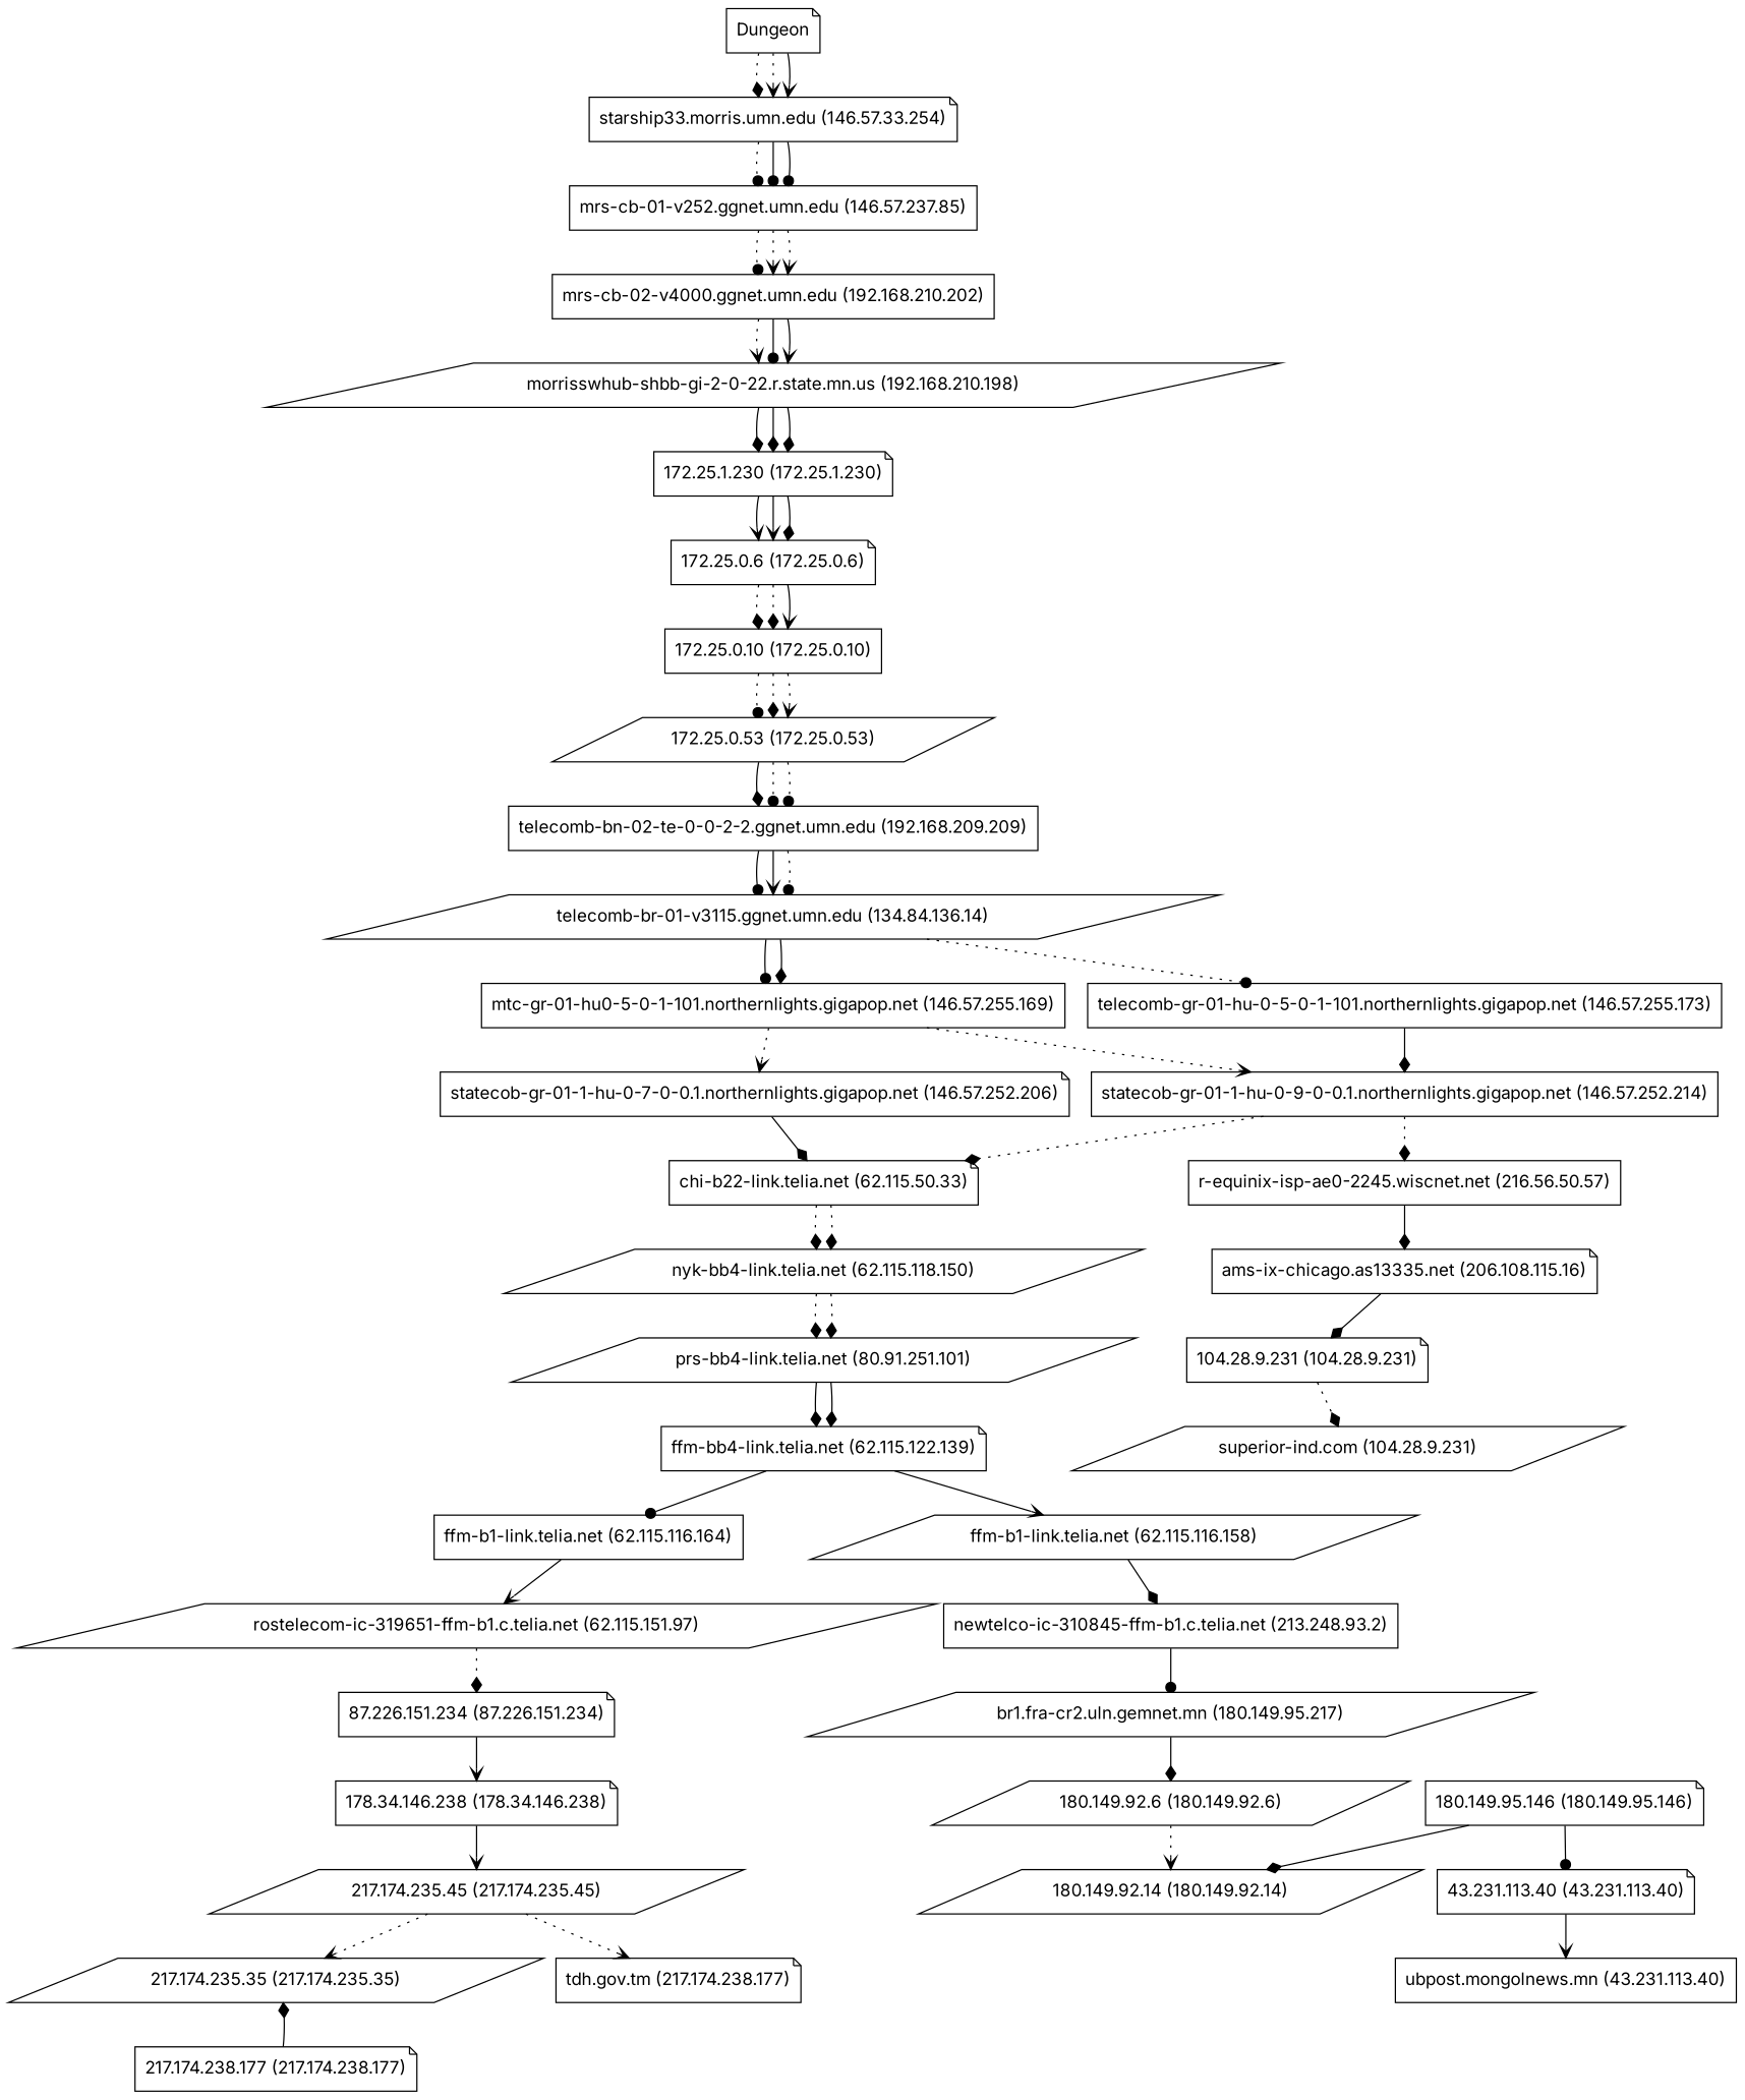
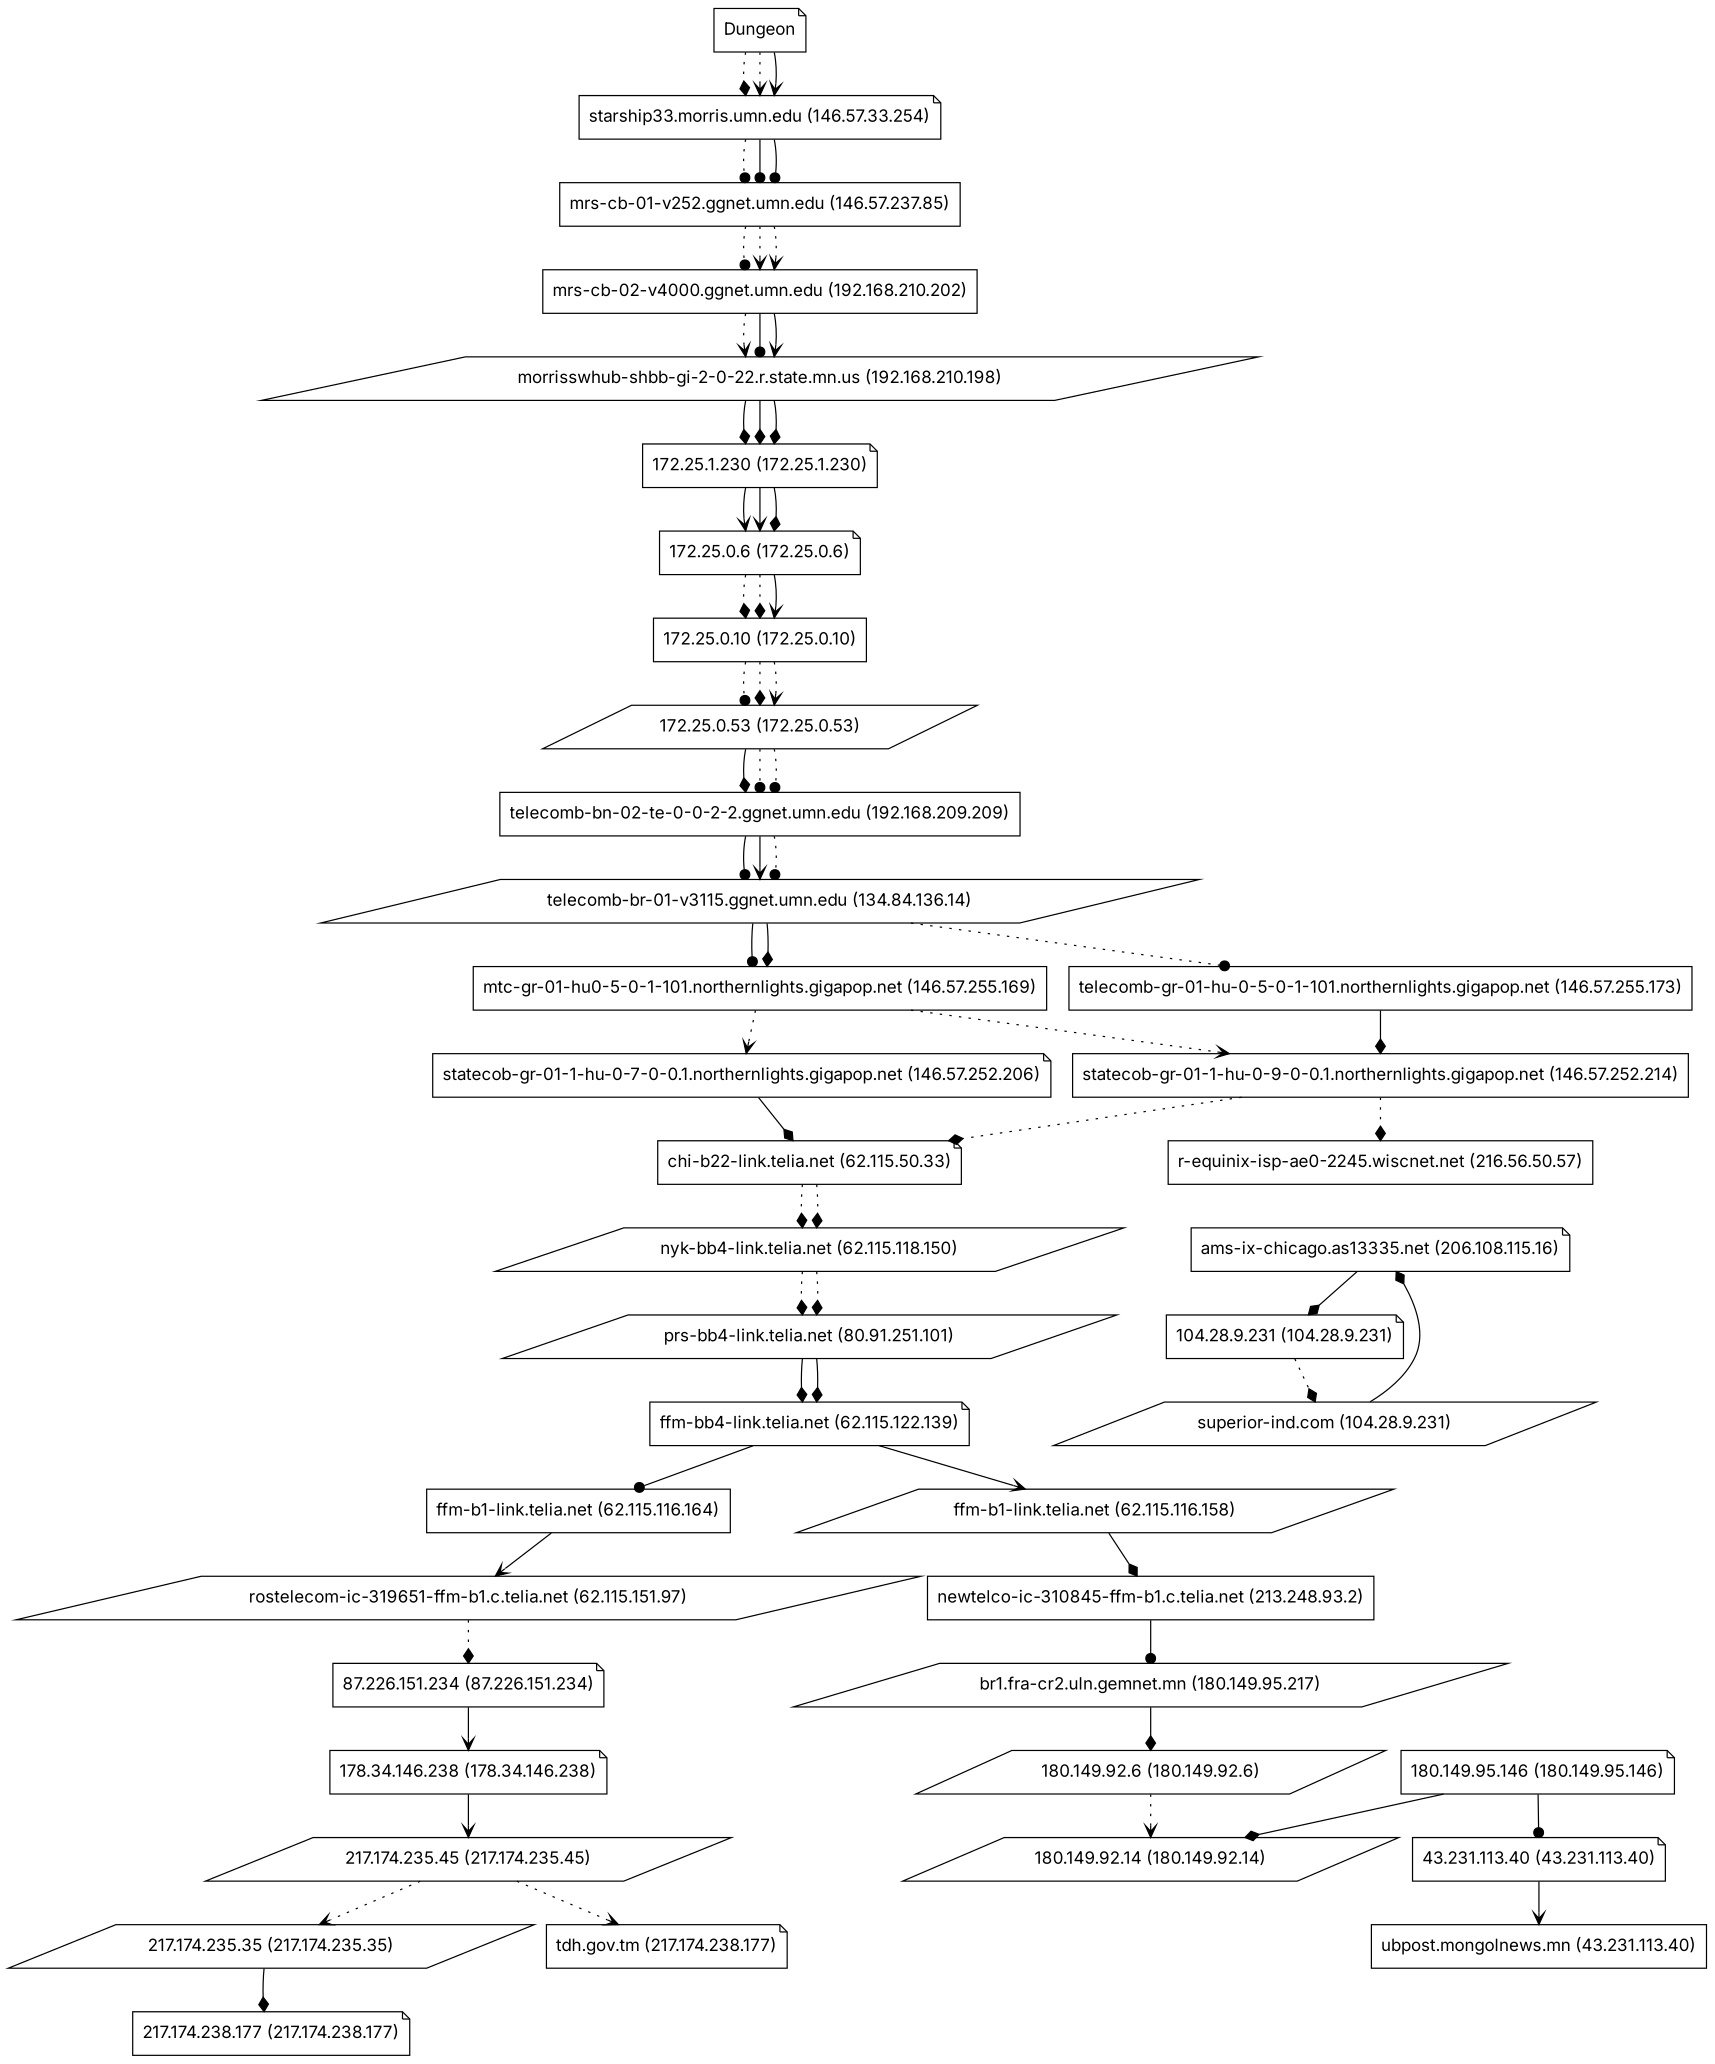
  digraph {
    fontname=Inter
    node [fontname=Inter shape=note]
    edge [arrowhead=diamond fontname=Inter style=solid]
    Dungeon
    "starship33.morris.umn.edu (146.57.33.254)"
    "mrs-cb-01-v252.ggnet.umn.edu (146.57.237.85)" [shape=box]
    "mrs-cb-02-v4000.ggnet.umn.edu (192.168.210.202)" [shape=box]
    "morrisswhub-shbb-gi-2-0-22.r.state.mn.us (192.168.210.198)" [shape=parallelogram]
    "172.25.1.230 (172.25.1.230)"
    "172.25.0.6 (172.25.0.6)"
    "172.25.0.10 (172.25.0.10)" [shape=box]
    "172.25.0.53 (172.25.0.53)" [shape=parallelogram]
    "telecomb-bn-02-te-0-0-2-2.ggnet.umn.edu (192.168.209.209)" [shape=box]
    "telecomb-br-01-v3115.ggnet.umn.edu (134.84.136.14)" [shape=parallelogram]
    "mtc-gr-01-hu0-5-0-1-101.northernlights.gigapop.net (146.57.255.169)" [shape=box]
    "telecomb-gr-01-hu-0-5-0-1-101.northernlights.gigapop.net (146.57.255.173)" [shape=box]
    "statecob-gr-01-1-hu-0-7-0-0.1.northernlights.gigapop.net (146.57.252.206)"
    "statecob-gr-01-1-hu-0-9-0-0.1.northernlights.gigapop.net (146.57.252.214)" [shape=box]
    "chi-b22-link.telia.net (62.115.50.33)"
    "r-equinix-isp-ae0-2245.wiscnet.net (216.56.50.57)" [shape=box]
    "nyk-bb4-link.telia.net (62.115.118.150)" [shape=parallelogram]
    "prs-bb4-link.telia.net (80.91.251.101)" [shape=parallelogram]
    "ffm-bb4-link.telia.net (62.115.122.139)"
    "ffm-b1-link.telia.net (62.115.116.164)" [shape=box]
    "ffm-b1-link.telia.net (62.115.116.158)" [shape=parallelogram]
    "rostelecom-ic-319651-ffm-b1.c.telia.net (62.115.151.97)" [shape=parallelogram]
    "newtelco-ic-310845-ffm-b1.c.telia.net (213.248.93.2)" [shape=box]
    "87.226.151.234 (87.226.151.234)"
    "178.34.146.238 (178.34.146.238)"
    "217.174.235.45 (217.174.235.45)" [shape=parallelogram]
    "217.174.235.35 (217.174.235.35)" [shape=parallelogram]
    "tdh.gov.tm (217.174.238.177)"
    "217.174.238.177 (217.174.238.177)"
    "ams-ix-chicago.as13335.net (206.108.115.16)"
    "104.28.9.231 (104.28.9.231)"
    "superior-ind.com (104.28.9.231)" [shape=parallelogram]
    "br1.fra-cr2.uln.gemnet.mn (180.149.95.217)" [shape=parallelogram]
    "180.149.92.6 (180.149.92.6)" [shape=parallelogram]
    "180.149.92.14 (180.149.92.14)" [shape=parallelogram]
    "180.149.95.146 (180.149.95.146)"
    "43.231.113.40 (43.231.113.40)"
    "ubpost.mongolnews.mn (43.231.113.40)" [shape=box]
    Dungeon -> "starship33.morris.umn.edu (146.57.33.254)" [style=dotted]
    Dungeon -> "starship33.morris.umn.edu (146.57.33.254)" [arrowhead=vee style=dotted]
    Dungeon -> "starship33.morris.umn.edu (146.57.33.254)" [arrowhead=vee]
    "starship33.morris.umn.edu (146.57.33.254)" -> "mrs-cb-01-v252.ggnet.umn.edu (146.57.237.85)" [arrowhead=dot style=dotted]
    "starship33.morris.umn.edu (146.57.33.254)" -> "mrs-cb-01-v252.ggnet.umn.edu (146.57.237.85)" [arrowhead=dot]
    "starship33.morris.umn.edu (146.57.33.254)" -> "mrs-cb-01-v252.ggnet.umn.edu (146.57.237.85)" [arrowhead=dot]
    "mrs-cb-01-v252.ggnet.umn.edu (146.57.237.85)" -> "mrs-cb-02-v4000.ggnet.umn.edu (192.168.210.202)" [arrowhead=dot style=dotted]
    "mrs-cb-01-v252.ggnet.umn.edu (146.57.237.85)" -> "mrs-cb-02-v4000.ggnet.umn.edu (192.168.210.202)" [arrowhead=vee style=dotted]
    "mrs-cb-01-v252.ggnet.umn.edu (146.57.237.85)" -> "mrs-cb-02-v4000.ggnet.umn.edu (192.168.210.202)" [arrowhead=vee style=dotted]
    "mrs-cb-02-v4000.ggnet.umn.edu (192.168.210.202)" -> "morrisswhub-shbb-gi-2-0-22.r.state.mn.us (192.168.210.198)" [arrowhead=vee style=dotted]
    "mrs-cb-02-v4000.ggnet.umn.edu (192.168.210.202)" -> "morrisswhub-shbb-gi-2-0-22.r.state.mn.us (192.168.210.198)" [arrowhead=dot]
    "mrs-cb-02-v4000.ggnet.umn.edu (192.168.210.202)" -> "morrisswhub-shbb-gi-2-0-22.r.state.mn.us (192.168.210.198)" [arrowhead=vee]
    "morrisswhub-shbb-gi-2-0-22.r.state.mn.us (192.168.210.198)" -> "172.25.1.230 (172.25.1.230)"
    "morrisswhub-shbb-gi-2-0-22.r.state.mn.us (192.168.210.198)" -> "172.25.1.230 (172.25.1.230)"
    "morrisswhub-shbb-gi-2-0-22.r.state.mn.us (192.168.210.198)" -> "172.25.1.230 (172.25.1.230)"
    "172.25.1.230 (172.25.1.230)" -> "172.25.0.6 (172.25.0.6)" [arrowhead=vee]
    "172.25.1.230 (172.25.1.230)" -> "172.25.0.6 (172.25.0.6)" [arrowhead=vee]
    "172.25.1.230 (172.25.1.230)" -> "172.25.0.6 (172.25.0.6)"
    "172.25.0.6 (172.25.0.6)" -> "172.25.0.10 (172.25.0.10)" [style=dotted]
    "172.25.0.6 (172.25.0.6)" -> "172.25.0.10 (172.25.0.10)" [style=dotted]
    "172.25.0.6 (172.25.0.6)" -> "172.25.0.10 (172.25.0.10)" [arrowhead=vee]
    "172.25.0.10 (172.25.0.10)" -> "172.25.0.53 (172.25.0.53)" [arrowhead=dot style=dotted]
    "172.25.0.10 (172.25.0.10)" -> "172.25.0.53 (172.25.0.53)" [style=dotted]
    "172.25.0.10 (172.25.0.10)" -> "172.25.0.53 (172.25.0.53)" [arrowhead=vee style=dotted]
    "172.25.0.53 (172.25.0.53)" -> "telecomb-bn-02-te-0-0-2-2.ggnet.umn.edu (192.168.209.209)"
    "172.25.0.53 (172.25.0.53)" -> "telecomb-bn-02-te-0-0-2-2.ggnet.umn.edu (192.168.209.209)" [arrowhead=dot style=dotted]
    "172.25.0.53 (172.25.0.53)" -> "telecomb-bn-02-te-0-0-2-2.ggnet.umn.edu (192.168.209.209)" [arrowhead=dot style=dotted]
    "telecomb-bn-02-te-0-0-2-2.ggnet.umn.edu (192.168.209.209)" -> "telecomb-br-01-v3115.ggnet.umn.edu (134.84.136.14)" [arrowhead=dot]
    "telecomb-bn-02-te-0-0-2-2.ggnet.umn.edu (192.168.209.209)" -> "telecomb-br-01-v3115.ggnet.umn.edu (134.84.136.14)" [arrowhead=vee]
    "telecomb-bn-02-te-0-0-2-2.ggnet.umn.edu (192.168.209.209)" -> "telecomb-br-01-v3115.ggnet.umn.edu (134.84.136.14)" [arrowhead=dot style=dotted]
    "telecomb-br-01-v3115.ggnet.umn.edu (134.84.136.14)" -> "mtc-gr-01-hu0-5-0-1-101.northernlights.gigapop.net (146.57.255.169)" [arrowhead=dot]
    "telecomb-br-01-v3115.ggnet.umn.edu (134.84.136.14)" -> "mtc-gr-01-hu0-5-0-1-101.northernlights.gigapop.net (146.57.255.169)"
    "telecomb-br-01-v3115.ggnet.umn.edu (134.84.136.14)" -> "telecomb-gr-01-hu-0-5-0-1-101.northernlights.gigapop.net (146.57.255.173)" [arrowhead=dot style=dotted]
    "mtc-gr-01-hu0-5-0-1-101.northernlights.gigapop.net (146.57.255.169)" -> "statecob-gr-01-1-hu-0-7-0-0.1.northernlights.gigapop.net (146.57.252.206)" [arrowhead=vee style=dotted]
    "mtc-gr-01-hu0-5-0-1-101.northernlights.gigapop.net (146.57.255.169)" -> "statecob-gr-01-1-hu-0-9-0-0.1.northernlights.gigapop.net (146.57.252.214)" [arrowhead=vee style=dotted]
    "telecomb-gr-01-hu-0-5-0-1-101.northernlights.gigapop.net (146.57.255.173)" -> "statecob-gr-01-1-hu-0-9-0-0.1.northernlights.gigapop.net (146.57.252.214)"
    "statecob-gr-01-1-hu-0-7-0-0.1.northernlights.gigapop.net (146.57.252.206)" -> "chi-b22-link.telia.net (62.115.50.33)"
    "statecob-gr-01-1-hu-0-9-0-0.1.northernlights.gigapop.net (146.57.252.214)" -> "chi-b22-link.telia.net (62.115.50.33)" [style=dotted]
    "statecob-gr-01-1-hu-0-9-0-0.1.northernlights.gigapop.net (146.57.252.214)" -> "r-equinix-isp-ae0-2245.wiscnet.net (216.56.50.57)" [style=dotted]
    "chi-b22-link.telia.net (62.115.50.33)" -> "nyk-bb4-link.telia.net (62.115.118.150)" [style=dotted]
    "chi-b22-link.telia.net (62.115.50.33)" -> "nyk-bb4-link.telia.net (62.115.118.150)" [style=dotted]
-   "r-equinix-isp-ae0-2245.wiscnet.net (216.56.50.57)" -> "ams-ix-chicago.as13335.net (206.108.115.16)"
+   "superior-ind.com (104.28.9.231)" -> "ams-ix-chicago.as13335.net (206.108.115.16)"
    "nyk-bb4-link.telia.net (62.115.118.150)" -> "prs-bb4-link.telia.net (80.91.251.101)" [style=dotted]
    "nyk-bb4-link.telia.net (62.115.118.150)" -> "prs-bb4-link.telia.net (80.91.251.101)" [style=dotted]
    "prs-bb4-link.telia.net (80.91.251.101)" -> "ffm-bb4-link.telia.net (62.115.122.139)"
    "prs-bb4-link.telia.net (80.91.251.101)" -> "ffm-bb4-link.telia.net (62.115.122.139)"
    "ffm-bb4-link.telia.net (62.115.122.139)" -> "ffm-b1-link.telia.net (62.115.116.164)" [arrowhead=dot]
    "ffm-bb4-link.telia.net (62.115.122.139)" -> "ffm-b1-link.telia.net (62.115.116.158)" [arrowhead=vee]
    "ffm-b1-link.telia.net (62.115.116.164)" -> "rostelecom-ic-319651-ffm-b1.c.telia.net (62.115.151.97)" [arrowhead=vee]
    "ffm-b1-link.telia.net (62.115.116.158)" -> "newtelco-ic-310845-ffm-b1.c.telia.net (213.248.93.2)"
    "rostelecom-ic-319651-ffm-b1.c.telia.net (62.115.151.97)" -> "87.226.151.234 (87.226.151.234)" [style=dotted]
    "newtelco-ic-310845-ffm-b1.c.telia.net (213.248.93.2)" -> "br1.fra-cr2.uln.gemnet.mn (180.149.95.217)" [arrowhead=dot]
    "87.226.151.234 (87.226.151.234)" -> "178.34.146.238 (178.34.146.238)" [arrowhead=vee]
    "178.34.146.238 (178.34.146.238)" -> "217.174.235.45 (217.174.235.45)" [arrowhead=vee]
    "217.174.235.45 (217.174.235.45)" -> "217.174.235.35 (217.174.235.35)" [arrowhead=vee style=dotted]
    "217.174.235.45 (217.174.235.45)" -> "tdh.gov.tm (217.174.238.177)" [arrowhead=vee style=dotted]
-   "217.174.238.177 (217.174.238.177)" -> "217.174.235.35 (217.174.235.35)"
+   "217.174.235.35 (217.174.235.35)" -> "217.174.238.177 (217.174.238.177)"
    "ams-ix-chicago.as13335.net (206.108.115.16)" -> "104.28.9.231 (104.28.9.231)"
    "104.28.9.231 (104.28.9.231)" -> "superior-ind.com (104.28.9.231)" [style=dotted]
    "br1.fra-cr2.uln.gemnet.mn (180.149.95.217)" -> "180.149.92.6 (180.149.92.6)"
    "180.149.92.6 (180.149.92.6)" -> "180.149.92.14 (180.149.92.14)" [arrowhead=vee style=dotted]
    "180.149.95.146 (180.149.95.146)" -> "180.149.92.14 (180.149.92.14)"
    "180.149.95.146 (180.149.95.146)" -> "43.231.113.40 (43.231.113.40)" [arrowhead=dot]
    "43.231.113.40 (43.231.113.40)" -> "ubpost.mongolnews.mn (43.231.113.40)" [arrowhead=vee]
  }
